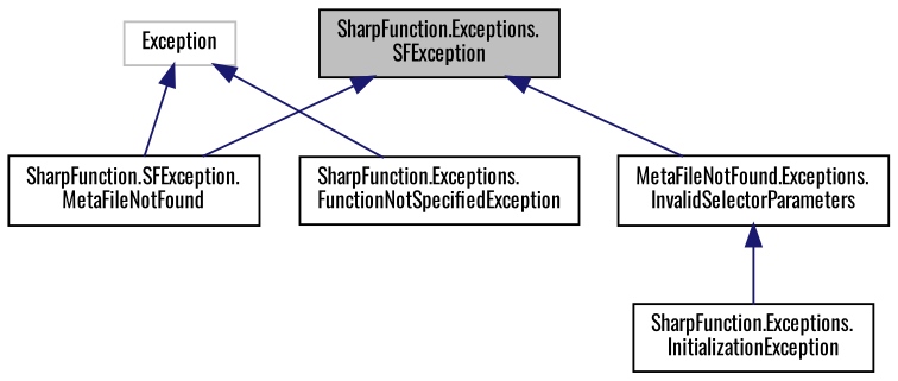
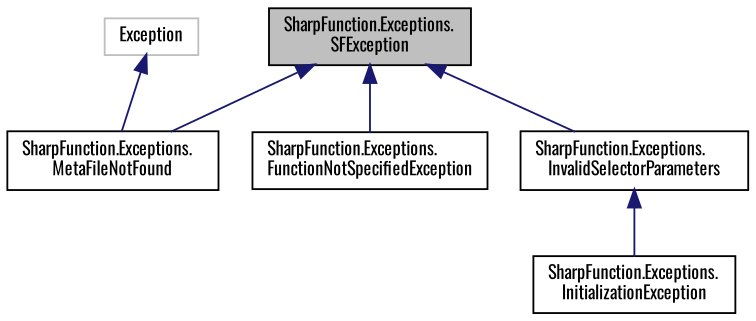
  digraph {
    fontname=Oswald
    rankdir=TB
    node [color=black fillcolor=white fontname=Oswald fontsize=10 shape=record style=filled]
    edge [color=midnightblue dir=back fontname=Oswald fontsize=10 labelfontname=Helvetica labelfontsize=10 style=solid]
    n1 [fillcolor=grey75 fontcolor=black height=0.2 label="SharpFunction.Exceptions.\lSFException" width=0.4]
    n2 [height=0.2 label="SharpFunction.Exceptions.\lFunctionNotSpecifiedException" width=0.4]
-   n3 [height=0.2 label="MetaFileNotFound.Exceptions.\lInvalidSelectorParameters" width=0.4]
-   n4 [height=0.2 label="SharpFunction.SFException.\lMetaFileNotFound" width=0.4]
+   n3 [height=0.2 label="SharpFunction.Exceptions.\lInvalidSelectorParameters" width=0.4]
+   n4 [height=0.2 label="SharpFunction.Exceptions.\lMetaFileNotFound" width=0.4]
    n5 [height=0.2 label="SharpFunction.Exceptions.\lInitializationException" width=0.4]
    n6 [color=grey75 height=0.2 label=Exception width=0.4]
-   n6 -> n2
+   n1 -> n2
    n1 -> n3
    n1 -> n4
    n3 -> n5
    n6 -> n4
  }
